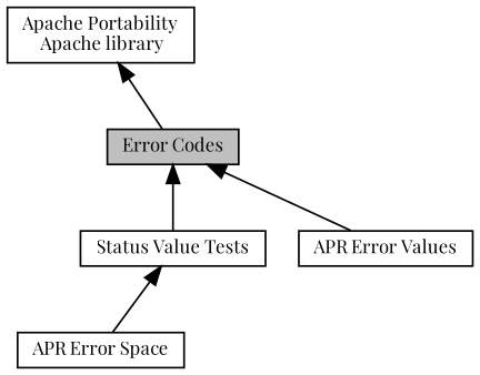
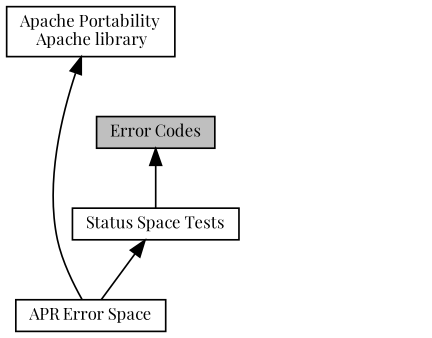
  digraph {
    fontname="Playfair Display"
    rankdir=TB
    node [color=black fillcolor=white fontname="Playfair Display" fontsize=10 shape=box style=filled]
    edge [dir=back fontname="Playfair Display" fontsize=10 labelfontname=Helvetica labelfontsize=10 shape=plaintext style=solid]
-   n1 [height=0.2 label="Status Value Tests" width=0.4]
+   n1 [height=0.2 label="Status Space Tests" width=0.4]
    n2 [height=0.2 label="APR Error Space" width=0.4]
-   n3 [height=0.2 label="APR Error Values" width=0.4]
    n4 [fillcolor=grey75 fontcolor=black height=0.2 label="Error Codes" width=0.4]
    n5 [height=0.2 label="Apache Portability\l Apache library" width=0.4]
    n1 -> n2
    n4 -> n1
-   n4 -> n3
-   n5 -> n4
+   n5 -> n2
  }
